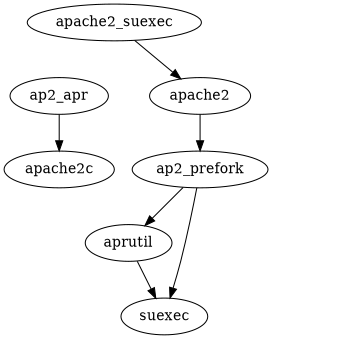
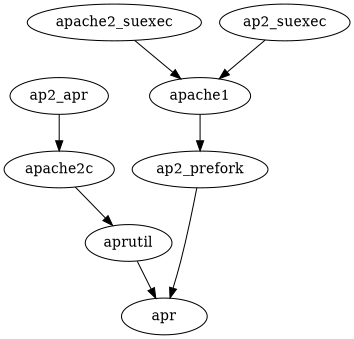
  digraph {
-   apache2
+   apache2 [label=apache1]
    ap2_prefork
    apache2c
    aprutil
-   apr [label=suexec]
+   apr
    n6 [label=apache2_suexec]
+   ap2_suexec
    n8 [label=ap2_apr]
    subgraph sub_1 {
      color=lightgrey
      label="core packages"
      style=filled
      apache2
      ap2_prefork
      apache2c
      aprutil
      apr
    }
    apache2 -> ap2_prefork
    ap2_prefork -> apr
-   ap2_prefork -> aprutil
+   apache2c -> aprutil
    aprutil -> apr
    n6 -> apache2
+   ap2_suexec -> apache2
    n8 -> apache2c
  }
